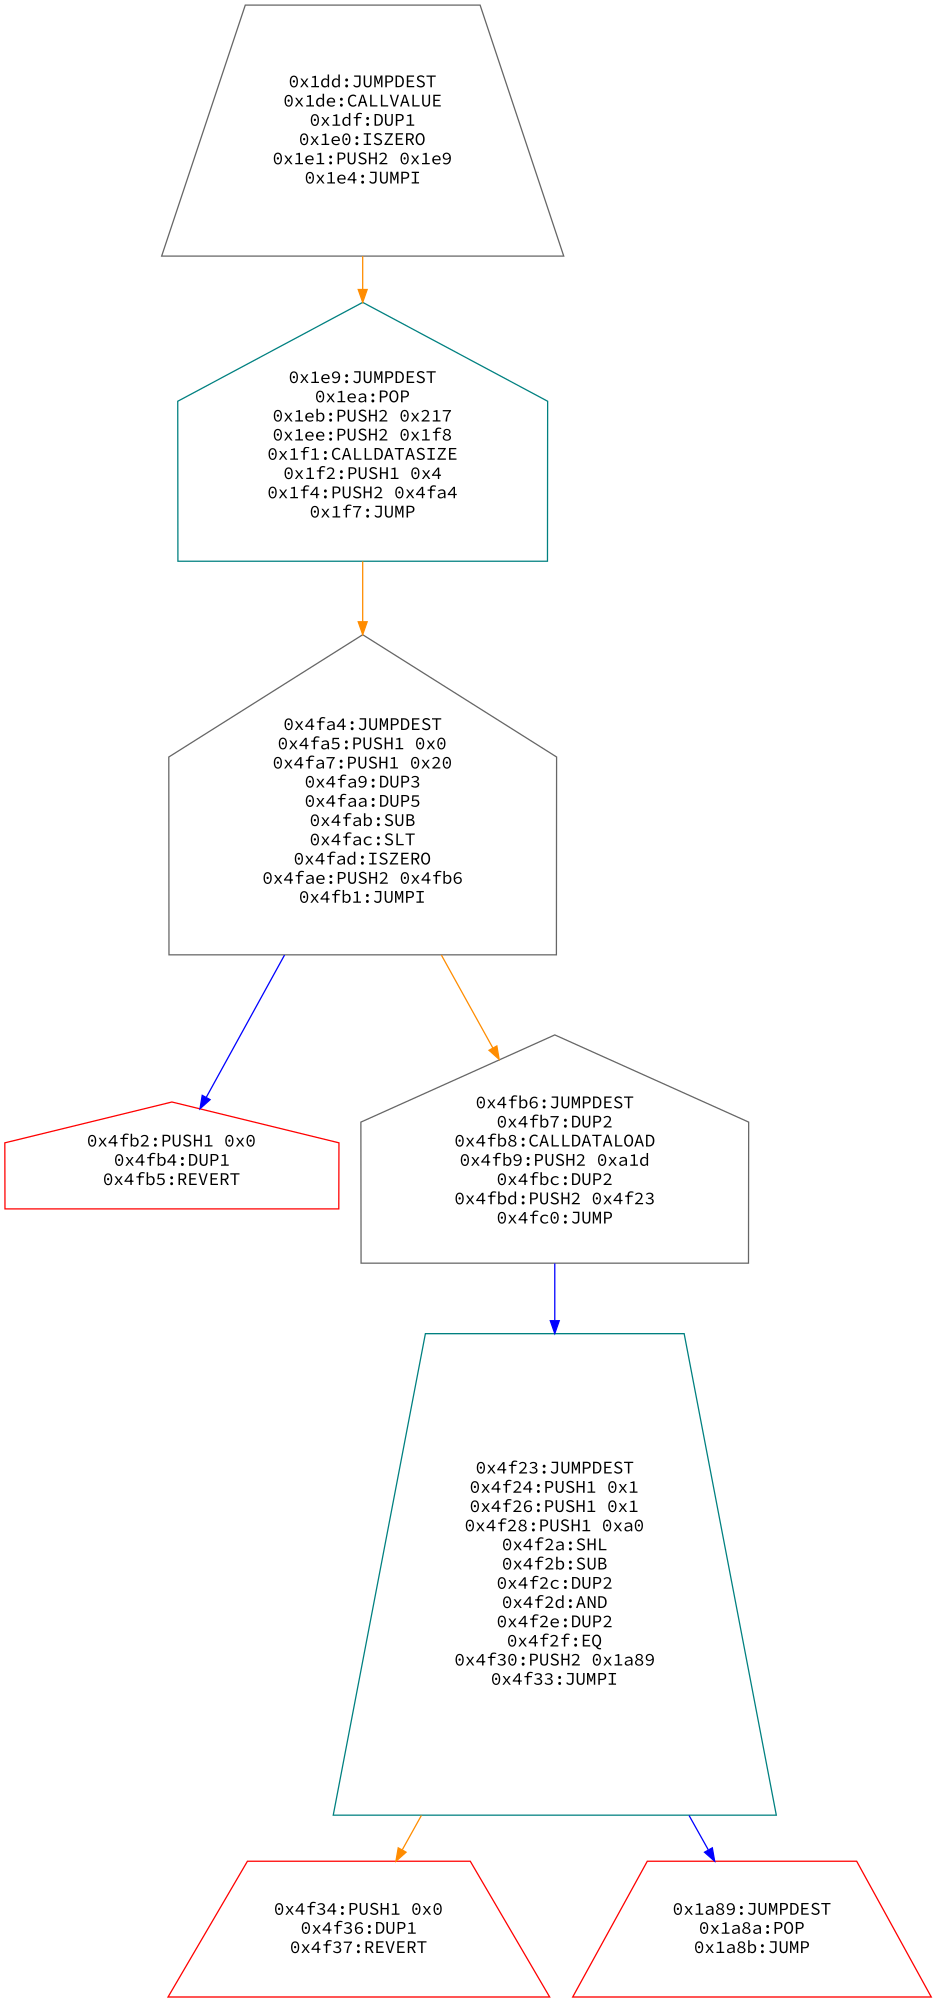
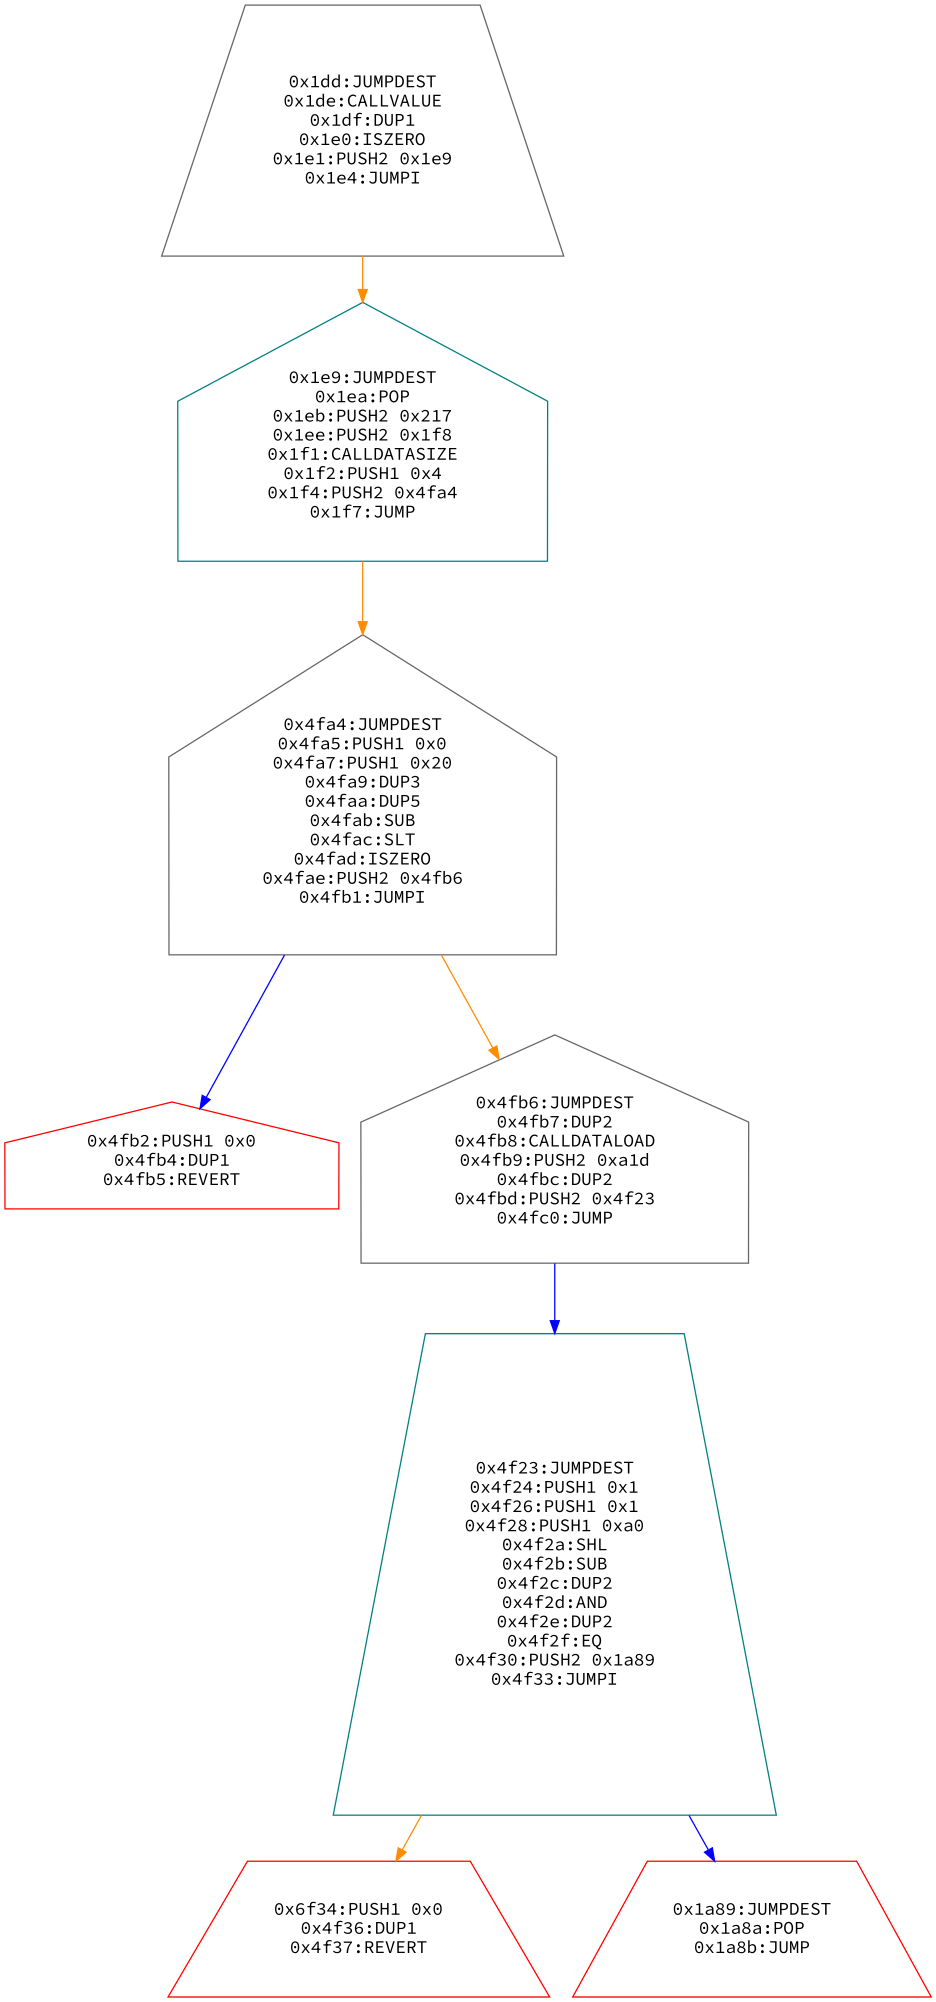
  digraph {
    fontname="Source Code Pro"
    node [color=gray40 fontname="Source Code Pro" shape=trapezium]
    edge [color=darkorange fontname="Source Code Pro"]
    n1 [label="0x1dd:JUMPDEST\n0x1de:CALLVALUE\n0x1df:DUP1\n0x1e0:ISZERO\n0x1e1:PUSH2 0x1e9\n0x1e4:JUMPI"]
    n2 [color=teal label="0x1e9:JUMPDEST\n0x1ea:POP\n0x1eb:PUSH2 0x217\n0x1ee:PUSH2 0x1f8\n0x1f1:CALLDATASIZE\n0x1f2:PUSH1 0x4\n0x1f4:PUSH2 0x4fa4\n0x1f7:JUMP" shape=house]
    n3 [label="0x4fa4:JUMPDEST\n0x4fa5:PUSH1 0x0\n0x4fa7:PUSH1 0x20\n0x4fa9:DUP3\n0x4faa:DUP5\n0x4fab:SUB\n0x4fac:SLT\n0x4fad:ISZERO\n0x4fae:PUSH2 0x4fb6\n0x4fb1:JUMPI" shape=house]
    n4 [color=red label="0x4fb2:PUSH1 0x0\n0x4fb4:DUP1\n0x4fb5:REVERT" shape=house]
    n5 [label="0x4fb6:JUMPDEST\n0x4fb7:DUP2\n0x4fb8:CALLDATALOAD\n0x4fb9:PUSH2 0xa1d\n0x4fbc:DUP2\n0x4fbd:PUSH2 0x4f23\n0x4fc0:JUMP" shape=house]
    n6 [color=teal label="0x4f23:JUMPDEST\n0x4f24:PUSH1 0x1\n0x4f26:PUSH1 0x1\n0x4f28:PUSH1 0xa0\n0x4f2a:SHL\n0x4f2b:SUB\n0x4f2c:DUP2\n0x4f2d:AND\n0x4f2e:DUP2\n0x4f2f:EQ\n0x4f30:PUSH2 0x1a89\n0x4f33:JUMPI"]
-   n7 [color=red label="0x4f34:PUSH1 0x0\n0x4f36:DUP1\n0x4f37:REVERT"]
+   n7 [color=red label="0x6f34:PUSH1 0x0\n0x4f36:DUP1\n0x4f37:REVERT"]
    n8 [color=red label="0x1a89:JUMPDEST\n0x1a8a:POP\n0x1a8b:JUMP"]
    n1 -> n2
    n2 -> n3
    n3 -> n4 [color=blue]
    n3 -> n5
    n5 -> n6 [color=blue]
    n6 -> n7
    n6 -> n8 [color=blue]
  }
